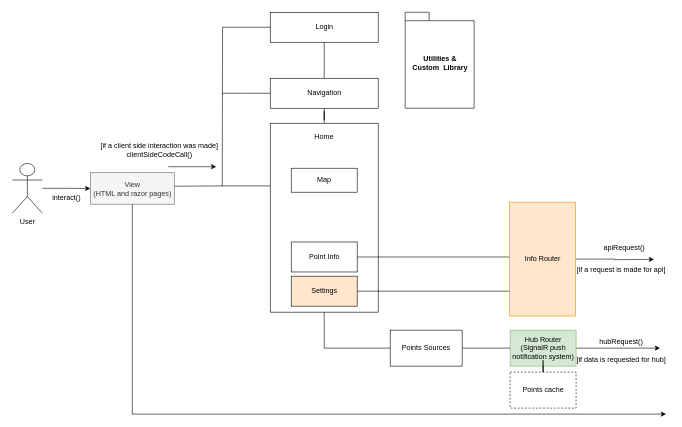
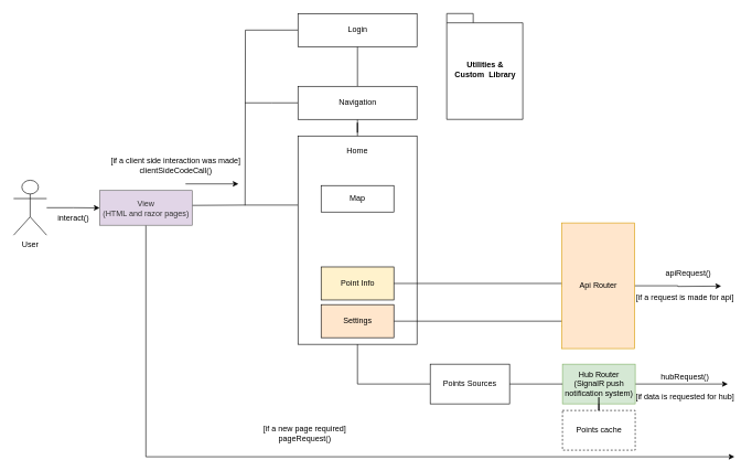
  <mxCell id="0" />
  <mxCell id="1" parent="0" />
  <mxCell id="2" style="edgeStyle=orthogonalEdgeStyle;rounded=0;orthogonalLoop=1;jettySize=auto;html=1;exitX=0;exitY=0.5;exitDx=0;exitDy=0;endArrow=none;endFill=0;" parent="1" edge="1" source="22"><mxGeometry relative="1" as="geometry"><mxPoint x="370" y="155" as="targetPoint" /><mxPoint x="450" y="155" as="sourcePoint" /></mxGeometry></mxCell>
  <mxCell id="3" style="edgeStyle=orthogonalEdgeStyle;rounded=0;orthogonalLoop=1;jettySize=auto;html=1;exitX=0;exitY=0.5;exitDx=0;exitDy=0;endArrow=none;endFill=0;" parent="1" edge="1"><mxGeometry relative="1" as="geometry"><mxPoint x="290" y="310" as="targetPoint" /><mxPoint x="449.977" y="309.512" as="sourcePoint" /><Array as="points"><mxPoint x="370" y="310" /></Array></mxGeometry></mxCell>
  <mxCell id="4" value="" style="html=1;" parent="1" vertex="1"><mxGeometry x="450" y="205" width="180" height="315" as="geometry" /></mxCell>
  <mxCell id="5" style="edgeStyle=orthogonalEdgeStyle;rounded=0;orthogonalLoop=1;jettySize=auto;html=1;exitX=1;exitY=0.5;exitDx=0;exitDy=0;entryX=0;entryY=0.5;entryDx=0;entryDy=0;endArrow=none;endFill=0;" parent="1" source="6" target="10" edge="1"><mxGeometry relative="1" as="geometry"><Array as="points"><mxPoint x="910" y="428" /></Array></mxGeometry></mxCell>
- <mxCell id="6" value="Point Info" style="html=1;" parent="1" vertex="1"><mxGeometry x="485" y="403" width="110" height="50" as="geometry" /></mxCell>
+ <mxCell id="6" value="Point Info" style="html=1;fillColor=#fff2cc;" parent="1" vertex="1"><mxGeometry x="485" y="403" width="110" height="50" as="geometry" /></mxCell>
  <mxCell id="7" style="edgeStyle=orthogonalEdgeStyle;rounded=0;orthogonalLoop=1;jettySize=auto;html=1;endArrow=none;endFill=0;entryX=0.002;entryY=0.822;entryDx=0;entryDy=0;entryPerimeter=0;" parent="1" source="8" edge="1" target="10"><mxGeometry relative="1" as="geometry"><mxPoint x="850" y="310" as="targetPoint" /><Array as="points"><mxPoint x="910" y="485" /></Array></mxGeometry></mxCell>
  <mxCell id="8" value="Settings" style="html=1;fillColor=#ffe6cc;" parent="1" vertex="1"><mxGeometry x="485" y="460" width="110" height="50" as="geometry" /></mxCell>
  <mxCell id="9" style="edgeStyle=orthogonalEdgeStyle;rounded=0;orthogonalLoop=1;jettySize=auto;html=1;exitX=1;exitY=0.5;exitDx=0;exitDy=0;endArrow=classic;endFill=1;" parent="1" source="10" edge="1"><mxGeometry relative="1" as="geometry"><mxPoint x="1090" y="432" as="targetPoint" /></mxGeometry></mxCell>
- <mxCell id="10" value="Info Router" style="html=1;fillColor=#ffe6cc;strokeColor=#d79b00;" parent="1" vertex="1"><mxGeometry x="849" y="336.5" width="110" height="190" as="geometry" /></mxCell>
+ <mxCell id="10" value="Api Router" style="html=1;fillColor=#ffe6cc;strokeColor=#d79b00;" parent="1" vertex="1"><mxGeometry x="849" y="336.5" width="110" height="190" as="geometry" /></mxCell>
  <mxCell id="11" style="edgeStyle=orthogonalEdgeStyle;rounded=0;orthogonalLoop=1;jettySize=auto;html=1;exitX=0;exitY=0.5;exitDx=0;exitDy=0;entryX=0.5;entryY=1;entryDx=0;entryDy=0;endArrow=none;endFill=0;" parent="1" source="35" target="4" edge="1"><mxGeometry relative="1" as="geometry" /></mxCell>
  <mxCell id="12" style="edgeStyle=orthogonalEdgeStyle;rounded=0;orthogonalLoop=1;jettySize=auto;html=1;endArrow=classic;endFill=1;" parent="1" source="13" edge="1"><mxGeometry relative="1" as="geometry"><mxPoint x="1100" y="580" as="targetPoint" /></mxGeometry></mxCell>
  <mxCell id="13" value="&lt;div&gt;Hub Router&lt;/div&gt;&lt;div&gt;(SignalR push &lt;br&gt;&lt;/div&gt;&lt;div&gt;notification system)&lt;br&gt;&lt;/div&gt;" style="html=1;fillColor=#d5e8d4;strokeColor=#82b366;" parent="1" vertex="1"><mxGeometry x="850" y="550" width="110" height="60" as="geometry" /></mxCell>
  <mxCell id="14" value="" style="edgeStyle=orthogonalEdgeStyle;rounded=0;orthogonalLoop=1;jettySize=auto;html=1;endArrow=none;endFill=0;" parent="1" source="15" target="13" edge="1"><mxGeometry relative="1" as="geometry" /></mxCell>
  <mxCell id="15" value="Points cache" style="html=1;dashed=1;" parent="1" vertex="1"><mxGeometry x="850" y="620" width="110" height="60" as="geometry" /></mxCell>
  <mxCell id="16" value="" style="edgeStyle=orthogonalEdgeStyle;rounded=0;orthogonalLoop=1;jettySize=auto;html=1;endArrow=none;endFill=0;entryX=0.5;entryY=0;entryDx=0;entryDy=0;exitX=0.5;exitY=1;exitDx=0;exitDy=0;" parent="1" edge="1" target="22" source="20"><mxGeometry relative="1" as="geometry"><mxPoint x="505" y="80" as="sourcePoint" /><mxPoint x="505" y="130" as="targetPoint" /></mxGeometry></mxCell>
  <mxCell id="17" style="edgeStyle=orthogonalEdgeStyle;rounded=0;orthogonalLoop=1;jettySize=auto;html=1;exitX=0;exitY=0.5;exitDx=0;exitDy=0;endArrow=none;endFill=0;" parent="1" edge="1" source="20"><mxGeometry relative="1" as="geometry"><mxPoint x="370" y="310" as="targetPoint" /><mxPoint x="450" y="55" as="sourcePoint" /></mxGeometry></mxCell>
  <mxCell id="18" value="" style="endArrow=classic;html=1;" parent="1" edge="1"><mxGeometry width="50" height="50" relative="1" as="geometry"><mxPoint y="277.5" as="sourcePoint" x="280" /><mxPoint x="360" y="277.5" as="targetPoint" /></mxGeometry></mxCell>
  <mxCell id="19" value="&lt;div&gt;&lt;br&gt;&lt;/div&gt;&lt;div&gt;[if a client side interaction was made]&lt;/div&gt;&lt;div&gt;clientSideCodeCall()&lt;br&gt;&lt;/div&gt;" style="text;html=1;align=center;verticalAlign=middle;resizable=0;points=[];autosize=1;" parent="1" vertex="1"><mxGeometry x="160" y="218" width="210" height="50" as="geometry" /></mxCell>
  <mxCell id="20" value="Login" style="html=1;" parent="1" vertex="1"><mxGeometry x="450" y="20" width="180" height="50" as="geometry" /></mxCell>
  <mxCell id="21" value="" style="edgeStyle=orthogonalEdgeStyle;rounded=0;orthogonalLoop=1;jettySize=auto;html=1;entryX=0.5;entryY=0;entryDx=0;entryDy=0;endArrow=none;endFill=0;" edge="1" parent="1" source="22" target="4"><mxGeometry relative="1" as="geometry"><mxPoint x="590" y="215" as="targetPoint" /></mxGeometry></mxCell>
  <mxCell id="22" value="Navigation" style="html=1;" parent="1" vertex="1"><mxGeometry x="450" y="130" width="180" height="50" as="geometry" /></mxCell>
  <mxCell id="23" value="[if a request is made for api]" style="text;html=1;align=center;verticalAlign=middle;resizable=0;points=[];autosize=1;" parent="1" vertex="1"><mxGeometry x="955" y="440" width="160" height="20" as="geometry" /></mxCell>
  <mxCell id="24" value="apiRequest()" style="text;html=1;align=center;verticalAlign=middle;resizable=0;points=[];autosize=1;" parent="1" vertex="1"><mxGeometry x="1000" y="403" width="80" height="20" as="geometry" /></mxCell>
  <mxCell id="25" value="hubRequest()" style="text;html=1;align=center;verticalAlign=middle;resizable=0;points=[];autosize=1;" parent="1" vertex="1"><mxGeometry x="990" y="560" width="90" height="20" as="geometry" /></mxCell>
  <mxCell id="26" value="[if data is requested for hub]" style="text;html=1;align=center;verticalAlign=middle;resizable=0;points=[];autosize=1;" parent="1" vertex="1"><mxGeometry x="955" y="590" width="160" height="20" as="geometry" /></mxCell>
  <mxCell id="27" style="edgeStyle=orthogonalEdgeStyle;rounded=0;orthogonalLoop=1;jettySize=auto;html=1;exitX=0.5;exitY=1;exitDx=0;exitDy=0;endArrow=classic;endFill=1;" parent="1" source="28" edge="1"><mxGeometry relative="1" as="geometry"><mxPoint x="1110" y="690" as="targetPoint" /><Array as="points"><mxPoint x="220" y="690" /><mxPoint x="1100" y="690" /></Array></mxGeometry></mxCell>
- <mxCell id="28" value="&lt;div&gt;View &lt;br&gt;&lt;/div&gt;&lt;div&gt;(HTML and razor pages)&lt;/div&gt;" style="html=1;fillColor=#f5f5f5;strokeColor=#666666;fontColor=#333333;" parent="1" vertex="1"><mxGeometry x="150" y="287.5" width="140" height="52.5" as="geometry" /></mxCell>
+ <mxCell id="28" value="&lt;div&gt;View &lt;br&gt;&lt;/div&gt;&lt;div&gt;(HTML and razor pages)&lt;/div&gt;" style="html=1;fillColor=#e1d5e7;strokeColor=#666666;fontColor=#333333;" parent="1" vertex="1"><mxGeometry x="150" y="287.5" width="140" height="52.5" as="geometry" /></mxCell>
+ <mxCell id="29" value="&lt;div&gt;[if a new page required]&lt;/div&gt;&lt;div&gt;pageRequest()&lt;br&gt;&lt;/div&gt;" style="text;html=1;align=center;verticalAlign=middle;resizable=0;points=[];autosize=1;" parent="1" vertex="1"><mxGeometry x="390" y="640" width="140" height="30" as="geometry" /></mxCell>
  <mxCell id="30" value="" style="edgeStyle=orthogonalEdgeStyle;rounded=0;orthogonalLoop=1;jettySize=auto;html=1;endArrow=classic;endFill=1;" parent="1" source="31" target="28" edge="1"><mxGeometry relative="1" as="geometry" /></mxCell>
  <mxCell id="31" value="User" style="shape=umlActor;verticalLabelPosition=bottom;labelBackgroundColor=#ffffff;verticalAlign=top;html=1;outlineConnect=0;" parent="1" vertex="1"><mxGeometry x="20" y="272" width="50" height="83" as="geometry" /></mxCell>
  <mxCell id="32" value="interact()" style="text;html=1;align=center;verticalAlign=middle;resizable=0;points=[];autosize=1;" parent="1" vertex="1"><mxGeometry x="80" y="320" width="60" height="20" as="geometry" /></mxCell>
  <mxCell id="33" value="Home" style="text;html=1;strokeColor=none;fillColor=none;align=center;verticalAlign=middle;whiteSpace=wrap;rounded=0;" vertex="1" parent="1"><mxGeometry x="520" y="218" width="40" height="20" as="geometry" /></mxCell>
  <mxCell id="34" value="Map" style="rounded=0;whiteSpace=wrap;html=1;" vertex="1" parent="1"><mxGeometry x="485" y="280" width="110" height="40" as="geometry" /></mxCell>
  <mxCell id="35" value="Points Sources" style="rounded=0;whiteSpace=wrap;html=1;" vertex="1" parent="1"><mxGeometry x="650" y="550" width="120" height="60" as="geometry" /></mxCell>
  <mxCell id="36" style="edgeStyle=orthogonalEdgeStyle;rounded=0;orthogonalLoop=1;jettySize=auto;html=1;exitX=0;exitY=0.5;exitDx=0;exitDy=0;entryX=1;entryY=0.5;entryDx=0;entryDy=0;endArrow=none;endFill=0;" edge="1" parent="1" source="13" target="35"><mxGeometry relative="1" as="geometry"><mxPoint x="850" y="580" as="sourcePoint" /><mxPoint x="540" y="520" as="targetPoint" /></mxGeometry></mxCell>
  <mxCell id="37" value="&lt;div&gt;Utilities &amp;amp;&lt;/div&gt;&lt;div&gt;Custom&amp;nbsp; Library&lt;br&gt;&lt;/div&gt;" style="shape=folder;fontStyle=1;spacingTop=10;tabWidth=40;tabHeight=14;tabPosition=left;html=1;" vertex="1" parent="1"><mxGeometry x="675" y="20" width="115" height="160" as="geometry" /></mxCell>
